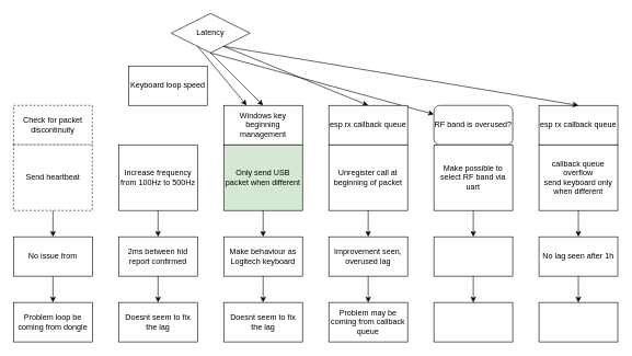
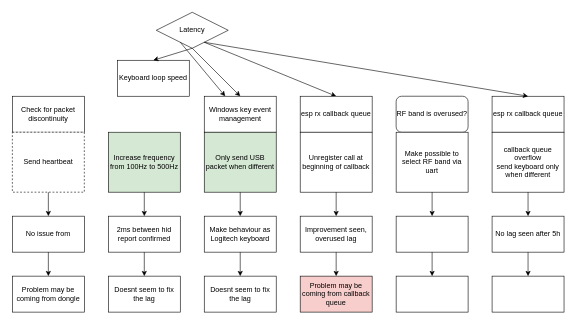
  <mxCell id="0" />
  <mxCell id="1" parent="0" />
  <mxCell id="2" value="Latency" style="rhombus;whiteSpace=wrap;html=1;" parent="1" vertex="1"><mxGeometry x="260" y="20" width="120" height="60" as="geometry" /></mxCell>
- <mxCell id="3" value="Check for packet discontinuity" style="rounded=0;whiteSpace=wrap;html=1;dashed=1;" parent="1" vertex="1"><mxGeometry x="20" y="160" width="120" height="60" as="geometry" /></mxCell>
+ <mxCell id="3" value="Check for packet discontinuity" style="rounded=0;whiteSpace=wrap;html=1;" parent="1" vertex="1"><mxGeometry x="20" y="160" width="120" height="60" as="geometry" /></mxCell>
  <mxCell id="4" value="Keyboard loop speed" style="rounded=0;whiteSpace=wrap;html=1;" parent="1" vertex="1"><mxGeometry x="195" y="100" width="120" height="60" as="geometry" /></mxCell>
- <mxCell id="5" value="Increase frequency from 100Hz to 500Hz" style="rounded=0;whiteSpace=wrap;html=1;" parent="1" vertex="1"><mxGeometry x="180" y="220" width="120" height="100" as="geometry" /></mxCell>
+ <mxCell id="5" value="Increase frequency from 100Hz to 500Hz" style="rounded=0;whiteSpace=wrap;html=1;fillColor=#d5e8d4;" parent="1" vertex="1"><mxGeometry x="180" y="220" width="120" height="100" as="geometry" /></mxCell>
  <mxCell id="6" value="Send heartbeat" style="rounded=0;whiteSpace=wrap;html=1;dashed=1;" parent="1" vertex="1"><mxGeometry x="20" y="220" width="120" height="100" as="geometry" /></mxCell>
  <mxCell id="7" value="" style="endArrow=classic;html=1;rounded=0;exitX=0.25;exitY=1;exitDx=0;exitDy=0;" parent="1" source="2" target="25" edge="1"><mxGeometry width="50" height="50" relative="1" as="geometry"><mxPoint x="370" y="280" as="sourcePoint" /><mxPoint x="420" y="230" as="targetPoint" /></mxGeometry></mxCell>
- <mxCell id="8" value="" style="endArrow=classic;html=1;rounded=0;exitX=0.5;exitY=1;exitDx=0;exitDy=0;" parent="1" source="2" target="31" edge="1"><mxGeometry width="50" height="50" relative="1" as="geometry"><mxPoint x="300" y="90" as="sourcePoint" /><mxPoint x="90" y="170" as="targetPoint" /></mxGeometry></mxCell>
+ <mxCell id="8" value="" style="endArrow=classic;html=1;rounded=0;exitX=0.5;exitY=1;exitDx=0;exitDy=0;entryX=0.5;entryY=0;entryDx=0;entryDy=0;" parent="1" source="2" target="4" edge="1"><mxGeometry width="50" height="50" relative="1" as="geometry"><mxPoint x="300" y="90" as="sourcePoint" /><mxPoint x="90" y="170" as="targetPoint" /></mxGeometry></mxCell>
  <mxCell id="9" value="" style="endArrow=classic;html=1;rounded=0;exitX=0.5;exitY=1;exitDx=0;exitDy=0;entryX=0.5;entryY=0;entryDx=0;entryDy=0;" parent="1" source="2" edge="1"><mxGeometry width="50" height="50" relative="1" as="geometry"><mxPoint x="330" y="90" as="sourcePoint" /><mxPoint x="400" y="160" as="targetPoint" /></mxGeometry></mxCell>
  <mxCell id="10" value="" style="endArrow=classic;html=1;rounded=0;exitX=0.75;exitY=1;exitDx=0;exitDy=0;entryX=0.5;entryY=0;entryDx=0;entryDy=0;" parent="1" source="2" edge="1"><mxGeometry width="50" height="50" relative="1" as="geometry"><mxPoint x="330" y="90" as="sourcePoint" /><mxPoint x="560" y="160" as="targetPoint" /></mxGeometry></mxCell>
  <mxCell id="11" value="" style="endArrow=classic;html=1;rounded=0;exitX=0.5;exitY=1;exitDx=0;exitDy=0;" parent="1" source="6" edge="1"><mxGeometry width="50" height="50" relative="1" as="geometry"><mxPoint x="370" y="280" as="sourcePoint" /><mxPoint x="80" y="360" as="targetPoint" /></mxGeometry></mxCell>
  <mxCell id="12" value="No issue from" style="rounded=0;whiteSpace=wrap;html=1;" parent="1" vertex="1"><mxGeometry x="20" y="360" width="120" height="60" as="geometry" /></mxCell>
- <mxCell id="13" value="Problem loop be coming from dongle" style="rounded=0;whiteSpace=wrap;html=1;" parent="1" vertex="1"><mxGeometry x="20" y="460" width="120" height="60" as="geometry" /></mxCell>
+ <mxCell id="13" value="Problem may be coming from dongle" style="rounded=0;whiteSpace=wrap;html=1;" parent="1" vertex="1"><mxGeometry x="20" y="460" width="120" height="60" as="geometry" /></mxCell>
  <mxCell id="14" value="" style="endArrow=classic;html=1;rounded=0;exitX=0.5;exitY=1;exitDx=0;exitDy=0;" parent="1" edge="1"><mxGeometry width="50" height="50" relative="1" as="geometry"><mxPoint x="80" y="420" as="sourcePoint" /><mxPoint x="80" y="460" as="targetPoint" /></mxGeometry></mxCell>
  <mxCell id="15" value="2ms between hid report confirmed" style="rounded=0;whiteSpace=wrap;html=1;" parent="1" vertex="1"><mxGeometry x="180" y="360" width="120" height="60" as="geometry" /></mxCell>
  <mxCell id="16" value="Doesnt seem to fix the lag" style="rounded=0;whiteSpace=wrap;html=1;" parent="1" vertex="1"><mxGeometry x="180" y="460" width="120" height="60" as="geometry" /></mxCell>
  <mxCell id="17" value="" style="endArrow=classic;html=1;rounded=0;exitX=0.5;exitY=1;exitDx=0;exitDy=0;" parent="1" edge="1"><mxGeometry width="50" height="50" relative="1" as="geometry"><mxPoint x="240" y="420" as="sourcePoint" /><mxPoint x="240" y="460" as="targetPoint" /></mxGeometry></mxCell>
  <mxCell id="18" value="" style="endArrow=classic;html=1;rounded=0;exitX=0.5;exitY=1;exitDx=0;exitDy=0;" parent="1" edge="1"><mxGeometry width="50" height="50" relative="1" as="geometry"><mxPoint x="240" y="320" as="sourcePoint" /><mxPoint x="240" y="360" as="targetPoint" /></mxGeometry></mxCell>
  <mxCell id="19" value="esp rx callback queue" style="rounded=0;whiteSpace=wrap;html=1;" parent="1" vertex="1"><mxGeometry x="500" y="160" width="120" height="60" as="geometry" /></mxCell>
- <mxCell id="20" value="Unregister call at beginning of packet" style="rounded=0;whiteSpace=wrap;html=1;" parent="1" vertex="1"><mxGeometry x="500" y="220" width="120" height="100" as="geometry" /></mxCell>
+ <mxCell id="20" value="Unregister call at beginning of callback" style="rounded=0;whiteSpace=wrap;html=1;" parent="1" vertex="1"><mxGeometry x="500" y="220" width="120" height="100" as="geometry" /></mxCell>
  <mxCell id="21" value="Improvement seen, overused lag" style="rounded=0;whiteSpace=wrap;html=1;" parent="1" vertex="1"><mxGeometry x="500" y="360" width="120" height="60" as="geometry" /></mxCell>
- <mxCell id="22" value="Problem may be coming from callback queue" style="rounded=0;whiteSpace=wrap;html=1;" parent="1" vertex="1"><mxGeometry x="500" y="460" width="120" height="60" as="geometry" /></mxCell>
+ <mxCell id="22" value="Problem may be coming from callback queue" style="rounded=0;whiteSpace=wrap;html=1;fillColor=#f8cecc;" parent="1" vertex="1"><mxGeometry x="500" y="460" width="120" height="60" as="geometry" /></mxCell>
  <mxCell id="23" value="" style="endArrow=classic;html=1;rounded=0;exitX=0.5;exitY=1;exitDx=0;exitDy=0;" parent="1" edge="1"><mxGeometry width="50" height="50" relative="1" as="geometry"><mxPoint x="560" y="420" as="sourcePoint" /><mxPoint x="560" y="460" as="targetPoint" /></mxGeometry></mxCell>
  <mxCell id="24" value="" style="endArrow=classic;html=1;rounded=0;exitX=0.5;exitY=1;exitDx=0;exitDy=0;" parent="1" edge="1"><mxGeometry width="50" height="50" relative="1" as="geometry"><mxPoint x="560" y="320" as="sourcePoint" /><mxPoint x="560" y="360" as="targetPoint" /></mxGeometry></mxCell>
- <mxCell id="25" value="Windows key beginning management" style="rounded=0;whiteSpace=wrap;html=1;" parent="1" vertex="1"><mxGeometry x="340" y="160" width="120" height="60" as="geometry" /></mxCell>
+ <mxCell id="25" value="Windows key event management" style="rounded=0;whiteSpace=wrap;html=1;" parent="1" vertex="1"><mxGeometry x="340" y="160" width="120" height="60" as="geometry" /></mxCell>
  <mxCell id="26" value="Only send USB packet when different" style="rounded=0;whiteSpace=wrap;html=1;fillColor=#d5e8d4;" parent="1" vertex="1"><mxGeometry x="340" y="220" width="120" height="100" as="geometry" /></mxCell>
  <mxCell id="27" value="Make behaviour as Logitech keyboard" style="rounded=0;whiteSpace=wrap;html=1;" parent="1" vertex="1"><mxGeometry x="340" y="360" width="120" height="60" as="geometry" /></mxCell>
  <mxCell id="28" value="Doesnt seem to fix the lag" style="rounded=0;whiteSpace=wrap;html=1;" parent="1" vertex="1"><mxGeometry x="340" y="460" width="120" height="60" as="geometry" /></mxCell>
  <mxCell id="29" value="" style="endArrow=classic;html=1;rounded=0;exitX=0.5;exitY=1;exitDx=0;exitDy=0;" parent="1" edge="1"><mxGeometry width="50" height="50" relative="1" as="geometry"><mxPoint x="400" y="420" as="sourcePoint" /><mxPoint x="400" y="460" as="targetPoint" /></mxGeometry></mxCell>
  <mxCell id="30" value="" style="endArrow=classic;html=1;rounded=0;exitX=0.5;exitY=1;exitDx=0;exitDy=0;" parent="1" edge="1"><mxGeometry width="50" height="50" relative="1" as="geometry"><mxPoint x="400" y="320" as="sourcePoint" /><mxPoint x="400" y="360" as="targetPoint" /></mxGeometry></mxCell>
  <mxCell id="31" value="RF band is overused?" style="whiteSpace=wrap;html=1;rounded=1;" parent="1" vertex="1"><mxGeometry x="660" y="160" width="120" height="60" as="geometry" /></mxCell>
  <mxCell id="32" value="Make possible to select RF band via uart" style="rounded=0;whiteSpace=wrap;html=1;" parent="1" vertex="1"><mxGeometry x="660" y="220" width="120" height="100" as="geometry" /></mxCell>
  <mxCell id="33" value="" style="rounded=0;whiteSpace=wrap;html=1;" parent="1" vertex="1"><mxGeometry x="660" y="360" width="120" height="60" as="geometry" /></mxCell>
  <mxCell id="34" value="" style="rounded=0;whiteSpace=wrap;html=1;" parent="1" vertex="1"><mxGeometry x="660" y="460" width="120" height="60" as="geometry" /></mxCell>
  <mxCell id="35" value="" style="endArrow=classic;html=1;rounded=0;exitX=0.5;exitY=1;exitDx=0;exitDy=0;" parent="1" edge="1"><mxGeometry width="50" height="50" relative="1" as="geometry"><mxPoint x="720" y="420" as="sourcePoint" /><mxPoint x="720" y="460" as="targetPoint" /></mxGeometry></mxCell>
  <mxCell id="36" value="" style="endArrow=classic;html=1;rounded=0;exitX=0.5;exitY=1;exitDx=0;exitDy=0;" parent="1" edge="1"><mxGeometry width="50" height="50" relative="1" as="geometry"><mxPoint x="720" y="320" as="sourcePoint" /><mxPoint x="720" y="360" as="targetPoint" /></mxGeometry></mxCell>
  <mxCell id="37" value="esp rx callback queue" style="rounded=0;whiteSpace=wrap;html=1;" parent="1" vertex="1"><mxGeometry x="820" y="160" width="120" height="60" as="geometry" /></mxCell>
  <mxCell id="38" value="callback queue overflow&lt;div&gt;send keyboard only when different&lt;/div&gt;" style="rounded=0;whiteSpace=wrap;html=1;" parent="1" vertex="1"><mxGeometry x="820" y="220" width="120" height="100" as="geometry" /></mxCell>
- <mxCell id="39" value="No lag seen after 1h" style="rounded=0;whiteSpace=wrap;html=1;" parent="1" vertex="1"><mxGeometry x="820" y="360" width="120" height="60" as="geometry" /></mxCell>
+ <mxCell id="39" value="No lag seen after 5h" style="rounded=0;whiteSpace=wrap;html=1;" parent="1" vertex="1"><mxGeometry x="820" y="360" width="120" height="60" as="geometry" /></mxCell>
  <mxCell id="40" value="" style="rounded=0;whiteSpace=wrap;html=1;" parent="1" vertex="1"><mxGeometry x="820" y="460" width="120" height="60" as="geometry" /></mxCell>
  <mxCell id="41" value="" style="endArrow=classic;html=1;rounded=0;exitX=0.5;exitY=1;exitDx=0;exitDy=0;" parent="1" edge="1"><mxGeometry width="50" height="50" relative="1" as="geometry"><mxPoint x="880" y="420" as="sourcePoint" /><mxPoint x="880" y="460" as="targetPoint" /></mxGeometry></mxCell>
  <mxCell id="42" value="" style="endArrow=classic;html=1;rounded=0;exitX=0.5;exitY=1;exitDx=0;exitDy=0;" parent="1" edge="1"><mxGeometry width="50" height="50" relative="1" as="geometry"><mxPoint x="880" y="320" as="sourcePoint" /><mxPoint x="880" y="360" as="targetPoint" /></mxGeometry></mxCell>
  <mxCell id="43" value="" style="endArrow=classic;html=1;rounded=0;exitX=0.75;exitY=1;exitDx=0;exitDy=0;entryX=0.5;entryY=0;entryDx=0;entryDy=0;" parent="1" source="2" target="37" edge="1"><mxGeometry width="50" height="50" relative="1" as="geometry"><mxPoint x="360" y="90" as="sourcePoint" /><mxPoint x="730" y="170" as="targetPoint" /></mxGeometry></mxCell>
